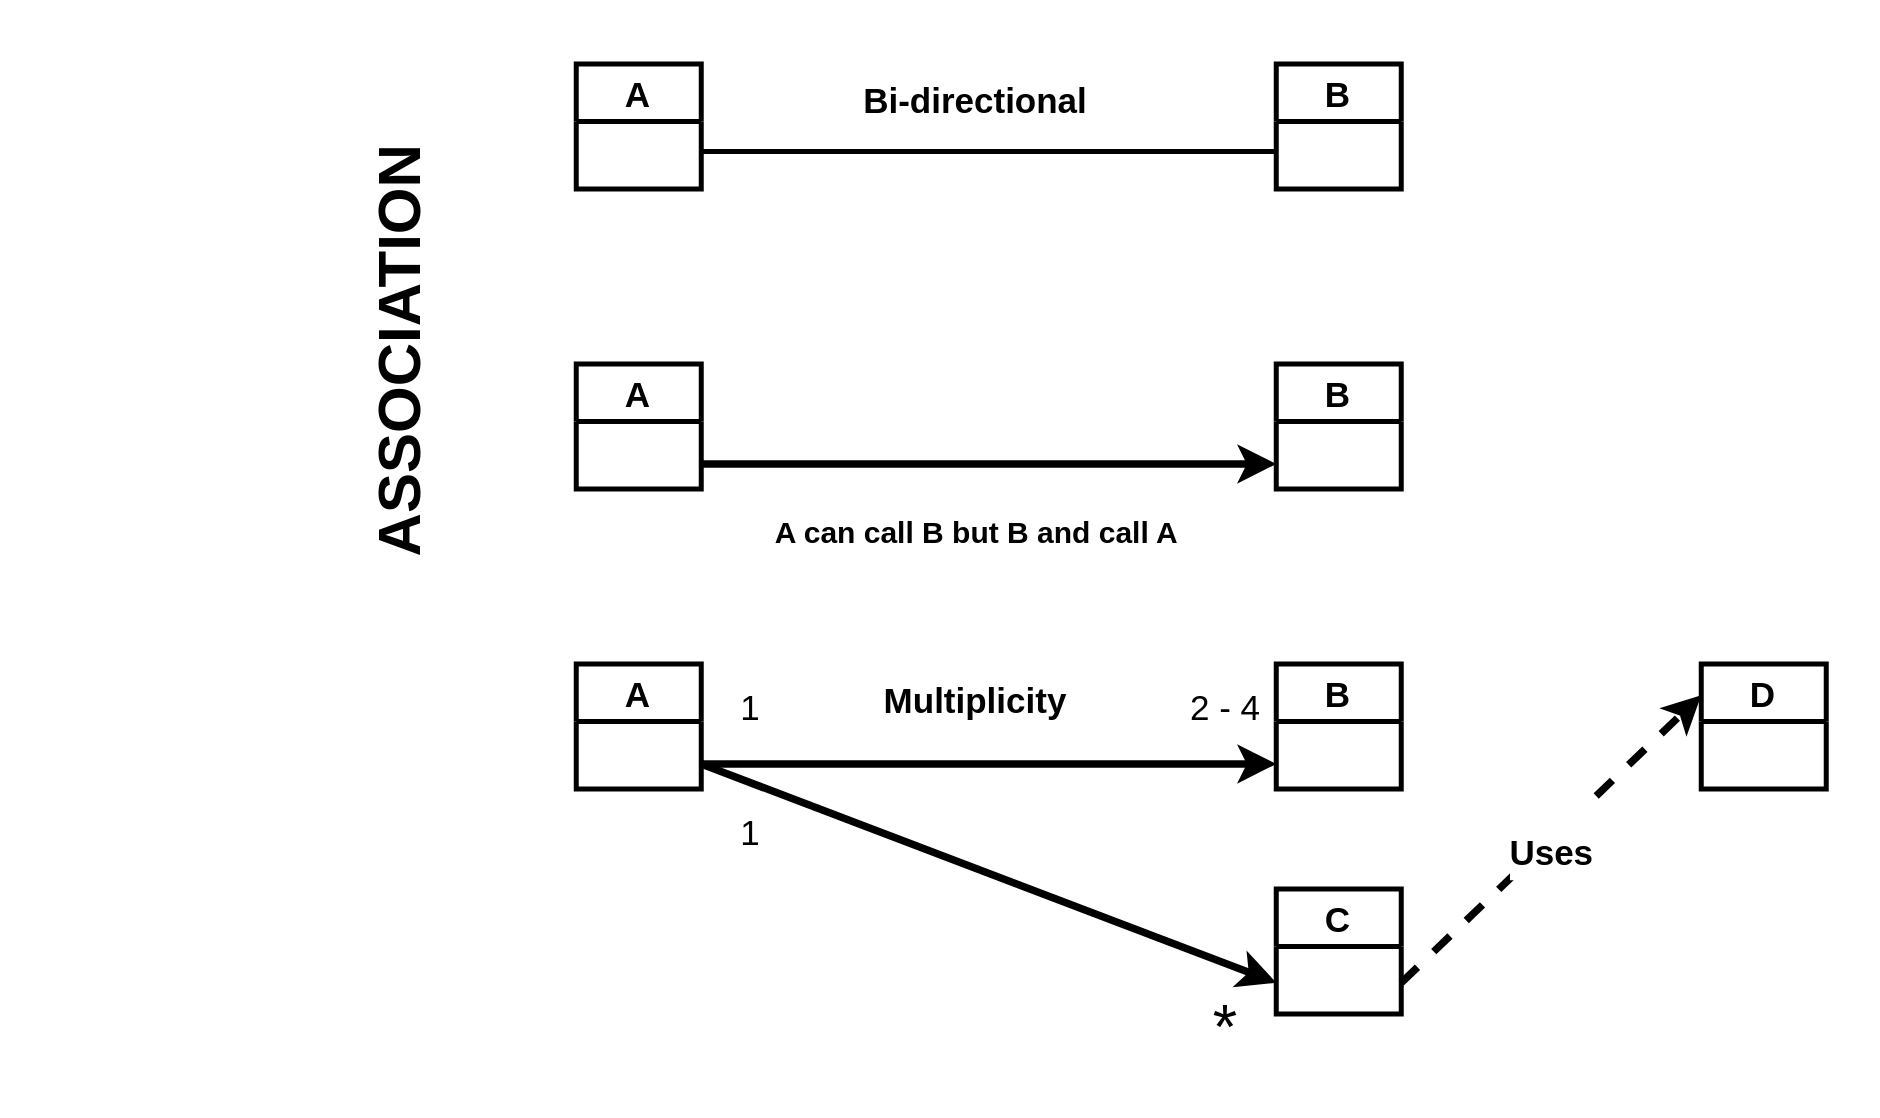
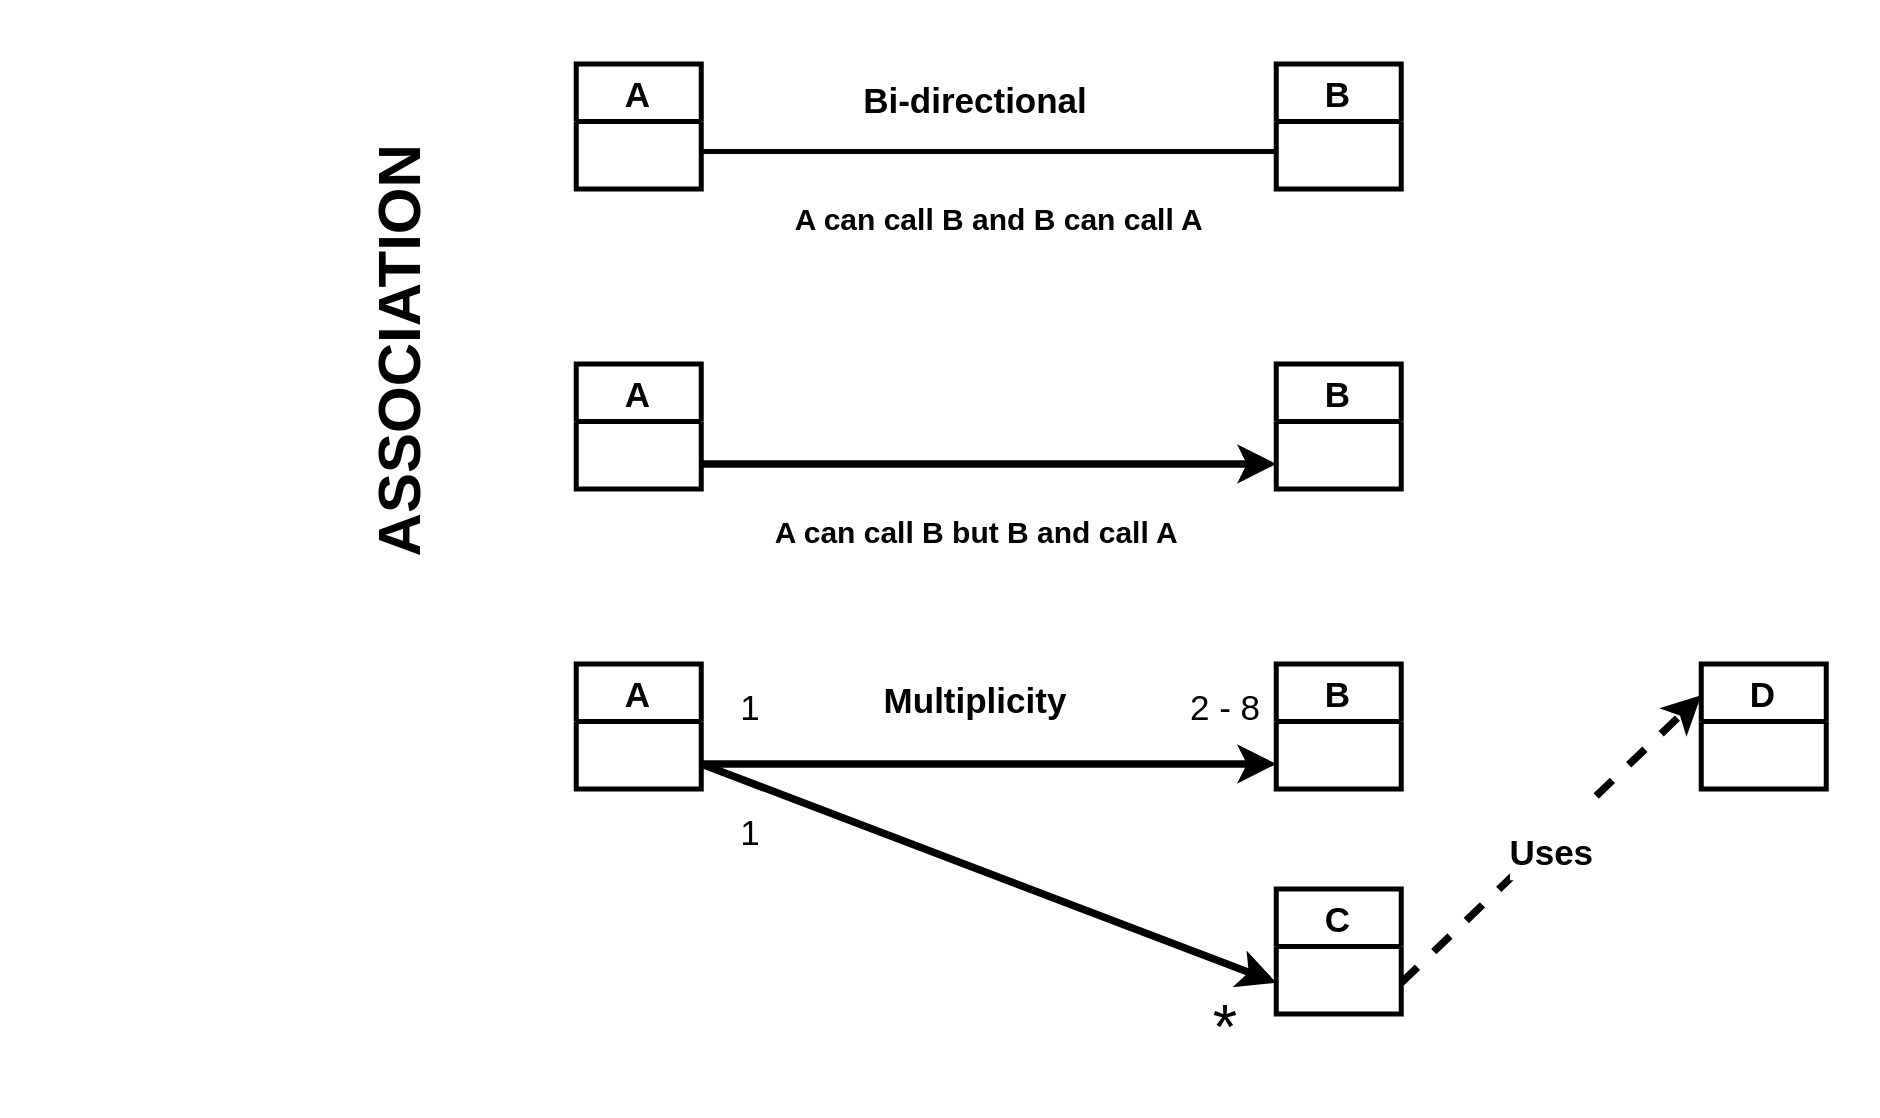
  <mxCell id="0" />
  <mxCell id="1" parent="0" />
  <mxCell id="2" value="A" style="swimlane;fontStyle=1;startSize=23;fontSize=14;strokeColor=#000000;strokeWidth=2;fillColor=#FFFFFF;fontColor=#000000;" parent="1" vertex="1"><mxGeometry x="230" y="20" width="50" height="50" as="geometry" /></mxCell>
  <mxCell id="3" value="B" style="swimlane;fontStyle=1;fontSize=14;strokeColor=#000000;strokeWidth=2;fillColor=#FFFFFF;fontColor=#000000;" parent="1" vertex="1"><mxGeometry x="510" y="20" width="50" height="50" as="geometry" /></mxCell>
  <mxCell id="4" value="" style="line;strokeWidth=2;html=1;fontSize=14;strokeColor=#000000;" parent="1" vertex="1"><mxGeometry x="280" y="50" width="230" height="10" as="geometry" /></mxCell>
  <mxCell id="5" value="A" style="swimlane;fontStyle=1;startSize=23;fontSize=14;strokeColor=#000000;strokeWidth=2;fillColor=#FFFFFF;fontColor=#000000;" parent="1" vertex="1"><mxGeometry x="230" y="140" width="50" height="50" as="geometry" /></mxCell>
  <mxCell id="6" value="B" style="swimlane;fontStyle=1;fontSize=14;strokeColor=#000000;strokeWidth=2;fillColor=#FFFFFF;fontColor=#000000;" parent="1" vertex="1"><mxGeometry x="510" y="140" width="50" height="50" as="geometry" /></mxCell>
  <mxCell id="7" value="" style="endArrow=classic;html=1;fontSize=14;strokeWidth=3;strokeColor=#000000;" parent="1" edge="1"><mxGeometry width="50" height="50" relative="1" as="geometry"><mxPoint x="280" y="180" as="sourcePoint" /><mxPoint x="510" y="180" as="targetPoint" /></mxGeometry></mxCell>
  <mxCell id="8" value="&lt;b&gt;Bi-directional&lt;/b&gt;" style="text;html=1;strokeColor=none;fillColor=none;align=center;verticalAlign=middle;whiteSpace=wrap;rounded=0;fontSize=14;fontColor=#000000;" parent="1" vertex="1"><mxGeometry x="320" y="20" width="140" height="30" as="geometry" /></mxCell>
  <mxCell id="9" value="&lt;b&gt;&lt;font style=&quot;font-size: 24px;&quot;&gt;ASSOCIATION&lt;/font&gt;&lt;/b&gt;" style="text;html=1;strokeColor=none;fillColor=none;align=center;verticalAlign=middle;whiteSpace=wrap;rounded=0;fontSize=14;rotation=-90;fontColor=#000000;" parent="1" vertex="1"><mxGeometry x="20" y="90" width="280" height="90" as="geometry" /></mxCell>
  <mxCell id="10" value="A" style="swimlane;fontStyle=1;startSize=23;fontSize=14;strokeColor=#000000;strokeWidth=2;fillColor=#FFFFFF;fontColor=#000000;" parent="1" vertex="1"><mxGeometry x="230" y="260" width="50" height="50" as="geometry" /></mxCell>
  <mxCell id="11" value="B" style="swimlane;fontStyle=1;fontSize=14;strokeWidth=2;strokeColor=#000000;fillColor=#FFFFFF;fontColor=#000000;" parent="1" vertex="1"><mxGeometry x="510" y="260" width="50" height="50" as="geometry" /></mxCell>
  <mxCell id="12" value="" style="endArrow=classic;html=1;fontSize=14;strokeWidth=3;strokeColor=#000000;" parent="1" edge="1"><mxGeometry width="50" height="50" relative="1" as="geometry"><mxPoint x="280" y="300" as="sourcePoint" /><mxPoint x="510" y="300" as="targetPoint" /></mxGeometry></mxCell>
  <mxCell id="13" value="&lt;b&gt;Multiplicity&lt;/b&gt;" style="text;html=1;strokeColor=none;fillColor=none;align=center;verticalAlign=middle;whiteSpace=wrap;rounded=0;fontSize=14;fontColor=#000000;" parent="1" vertex="1"><mxGeometry x="320" y="260" width="140" height="30" as="geometry" /></mxCell>
  <mxCell id="14" value="&lt;font style=&quot;font-size: 14px;&quot;&gt;1&lt;/font&gt;" style="text;html=1;strokeColor=none;fillColor=none;align=center;verticalAlign=middle;whiteSpace=wrap;rounded=0;fontSize=24;" parent="1" vertex="1"><mxGeometry x="270" y="260" width="60" height="30" as="geometry" /></mxCell>
- <mxCell id="15" value="&lt;font style=&quot;font-size: 14px;&quot;&gt;2 - 4&lt;/font&gt;" style="text;html=1;strokeColor=none;fillColor=none;align=center;verticalAlign=middle;whiteSpace=wrap;rounded=0;fontSize=24;" parent="1" vertex="1"><mxGeometry x="460" y="260" width="60" height="30" as="geometry" /></mxCell>
+ <mxCell id="15" value="&lt;font style=&quot;font-size: 14px;&quot;&gt;2 - 8&lt;/font&gt;" style="text;html=1;strokeColor=none;fillColor=none;align=center;verticalAlign=middle;whiteSpace=wrap;rounded=0;fontSize=24;" parent="1" vertex="1"><mxGeometry x="460" y="260" width="60" height="30" as="geometry" /></mxCell>
  <mxCell id="16" value="C" style="swimlane;fontStyle=1;fontSize=14;strokeColor=#000000;strokeWidth=2;fillColor=#FFFFFF;fontColor=#000000;" parent="1" vertex="1"><mxGeometry x="510" y="350" width="50" height="50" as="geometry" /></mxCell>
  <mxCell id="17" value="" style="endArrow=classic;html=1;strokeWidth=3;fontSize=14;entryX=0;entryY=0.75;entryDx=0;entryDy=0;strokeColor=#000000;" parent="1" target="16" edge="1"><mxGeometry width="50" height="50" relative="1" as="geometry"><mxPoint x="280" y="300" as="sourcePoint" /><mxPoint x="470" y="200" as="targetPoint" /></mxGeometry></mxCell>
  <mxCell id="18" value="&lt;font style=&quot;font-size: 14px;&quot;&gt;1&lt;/font&gt;" style="text;html=1;strokeColor=none;fillColor=none;align=center;verticalAlign=middle;whiteSpace=wrap;rounded=0;fontSize=24;" parent="1" vertex="1"><mxGeometry x="270" y="310" width="60" height="30" as="geometry" /></mxCell>
  <mxCell id="19" value="&lt;font style=&quot;font-size: 25px;&quot;&gt;*&lt;/font&gt;" style="text;html=1;strokeColor=none;fillColor=none;align=center;verticalAlign=middle;whiteSpace=wrap;rounded=0;fontSize=24;" parent="1" vertex="1"><mxGeometry x="460" y="390" width="60" height="30" as="geometry" /></mxCell>
  <mxCell id="20" value="D" style="swimlane;fontStyle=1;fontSize=14;strokeColor=#000000;fillColor=#FFFFFF;fontColor=#000000;strokeWidth=2;" parent="1" vertex="1"><mxGeometry x="680" y="260" width="50" height="50" as="geometry" /></mxCell>
  <mxCell id="21" value="" style="endArrow=classic;html=1;strokeWidth=3;fontSize=25;exitX=1;exitY=0.75;exitDx=0;exitDy=0;entryX=0;entryY=0.25;entryDx=0;entryDy=0;strokeColor=#000000;dashed=1;" parent="1" source="16" target="20" edge="1"><mxGeometry relative="1" as="geometry"><mxPoint x="400" y="230" as="sourcePoint" /><mxPoint x="500" y="230" as="targetPoint" /></mxGeometry></mxCell>
  <mxCell id="22" value="&lt;font style=&quot;font-size: 14px;&quot;&gt;&lt;b&gt;Uses&lt;/b&gt;&lt;/font&gt;" style="edgeLabel;resizable=0;html=1;align=center;verticalAlign=middle;fontSize=25;labelBackgroundColor=#FFFFFF;fontColor=#000000;" parent="21" connectable="0" vertex="1"><mxGeometry relative="1" as="geometry" /></mxCell>
+ <mxCell id="23" value="&lt;b&gt;A can call B and B can call A&lt;/b&gt;" style="text;html=1;strokeColor=none;fillColor=none;align=center;verticalAlign=middle;whiteSpace=wrap;rounded=0;fontColor=#000000;" vertex="1" parent="1"><mxGeometry x="306" y="68" width="187" height="30" as="geometry" /></mxCell>
  <mxCell id="24" value="&lt;b&gt;A can call B but B and call A&lt;/b&gt;" style="text;html=1;strokeColor=none;fillColor=none;align=center;verticalAlign=middle;whiteSpace=wrap;rounded=0;fontColor=#000000;" vertex="1" parent="1"><mxGeometry x="296.5" y="193" width="187" height="30" as="geometry" /></mxCell>
